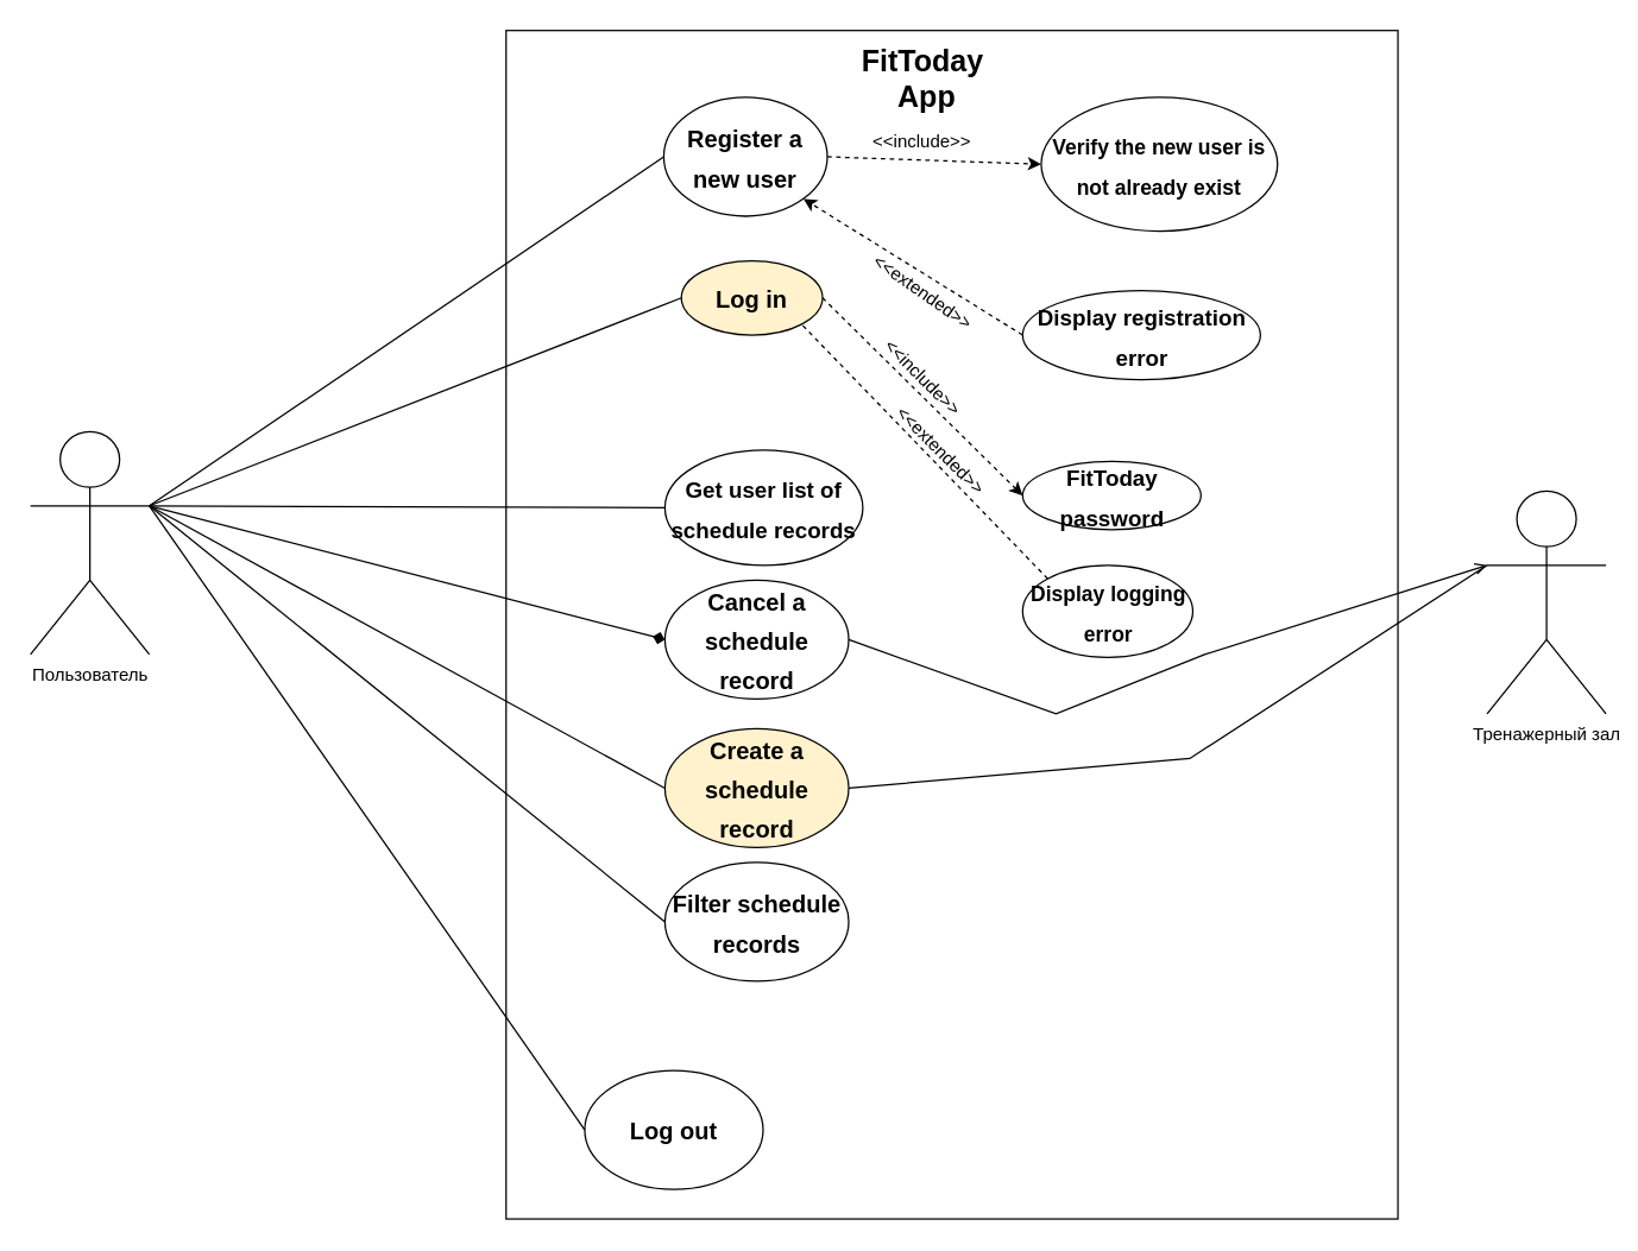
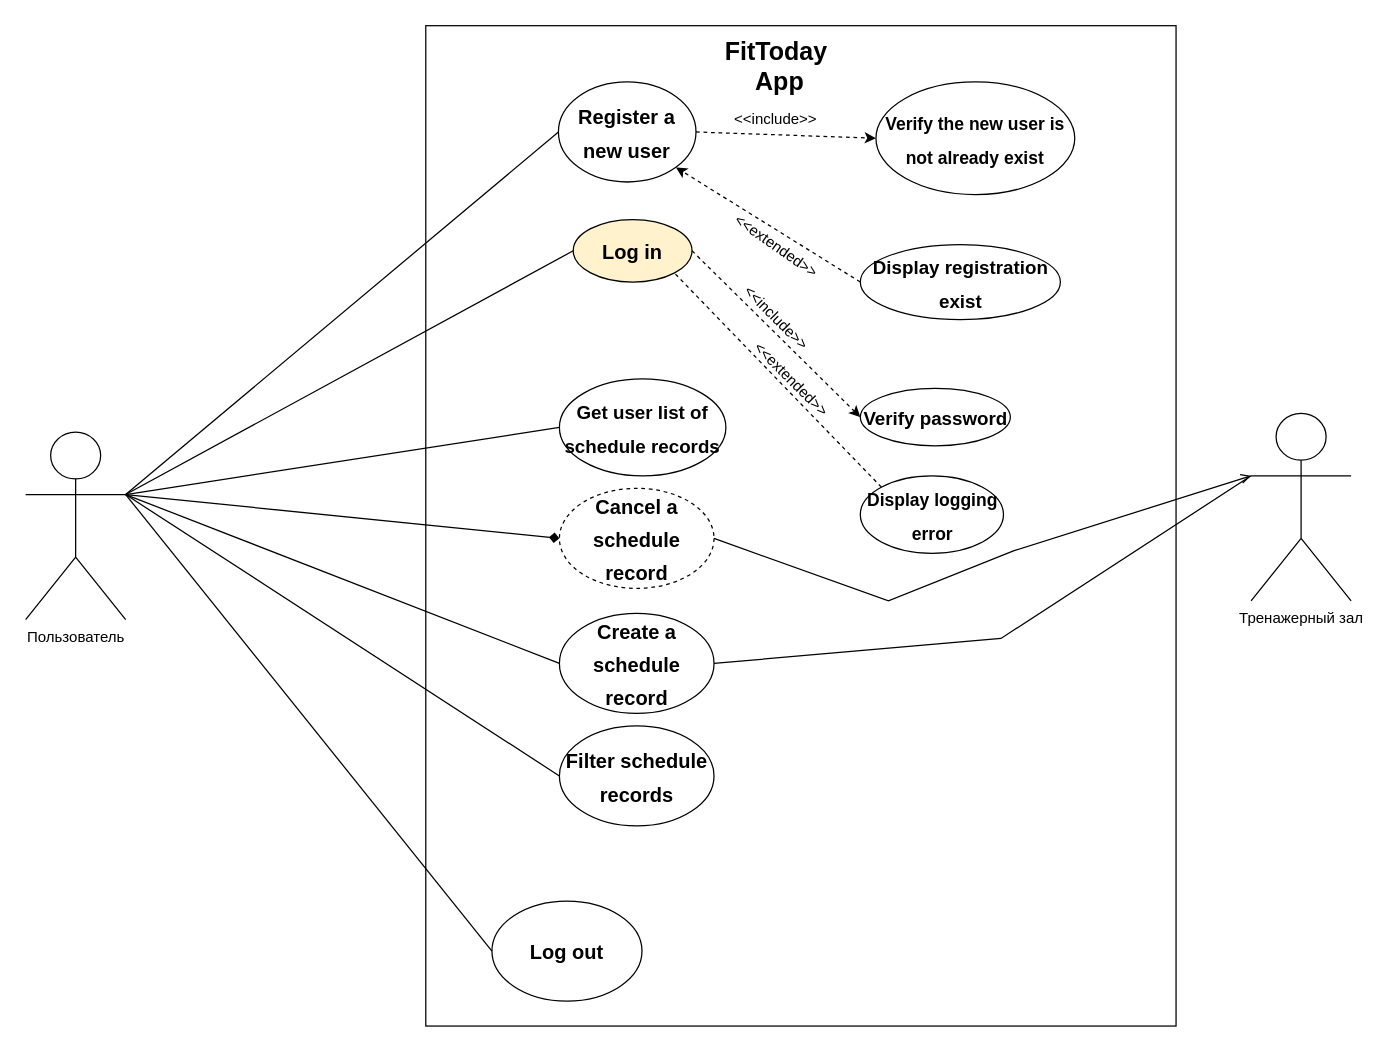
  <mxCell id="0" />
  <mxCell id="1" parent="0" />
  <mxCell id="2" value="Тренажерный зал" style="shape=umlActor;verticalLabelPosition=bottom;verticalAlign=top;html=1;outlineConnect=0;" parent="1" vertex="1"><mxGeometry x="1000" y="330" width="80" height="150" as="geometry" /></mxCell>
  <mxCell id="3" value="" style="group" parent="1" connectable="0" vertex="1"><mxGeometry x="320" y="20" width="600" height="800" as="geometry" /></mxCell>
  <mxCell id="4" value="" style="rounded=0;whiteSpace=wrap;html=1;" parent="3" vertex="1"><mxGeometry x="20" width="600" height="800" as="geometry" /></mxCell>
  <mxCell id="5" value="&lt;span style=&quot;font-size: 20px;&quot;&gt;&lt;b&gt;FitToday&lt;/b&gt;&lt;/span&gt;&lt;div&gt;&lt;div&gt;&lt;div style=&quot;font-size: 20px;&quot;&gt;&lt;font style=&quot;font-size: 20px;&quot;&gt;&lt;b&gt;&amp;nbsp;App&lt;/b&gt;&lt;/font&gt;&lt;/div&gt;&lt;/div&gt;&lt;/div&gt;" style="text;html=1;align=center;verticalAlign=middle;whiteSpace=wrap;rounded=0;" parent="3" vertex="1"><mxGeometry x="232.5" y="3.792" width="135" height="56.879" as="geometry" /></mxCell>
  <mxCell id="6" value="&lt;font style=&quot;font-size: 16px;&quot;&gt;Register a new user&lt;/font&gt;" style="ellipse;whiteSpace=wrap;html=1;fontSize=22;fontStyle=1" parent="3" vertex="1"><mxGeometry x="126.09" y="45" width="110" height="80" as="geometry" /></mxCell>
  <mxCell id="7" value="&lt;font style=&quot;font-size: 16px;&quot;&gt;Log in&lt;/font&gt;" style="ellipse;whiteSpace=wrap;html=1;fontSize=22;fontStyle=1;fillColor=#fff2cc;" parent="3" vertex="1"><mxGeometry x="137.91" y="155" width="95" height="50" as="geometry" /></mxCell>
  <mxCell id="8" value="&lt;font style=&quot;font-size: 16px;&quot;&gt;Log out&lt;/font&gt;" style="ellipse;whiteSpace=wrap;html=1;fontSize=22;fontStyle=1" parent="3" vertex="1"><mxGeometry x="72.91" y="700" width="120" height="80" as="geometry" /></mxCell>
  <mxCell id="9" style="edgeStyle=orthogonalEdgeStyle;rounded=0;orthogonalLoop=1;jettySize=auto;html=1;exitX=0.5;exitY=1;exitDx=0;exitDy=0;" parent="3" source="8" target="8" edge="1"><mxGeometry relative="1" as="geometry" /></mxCell>
  <mxCell id="10" value="&lt;font style=&quot;font-size: 14px;&quot;&gt;Verify the new user is not already exist&lt;/font&gt;" style="ellipse;whiteSpace=wrap;html=1;fontSize=22;fontStyle=1" parent="3" vertex="1"><mxGeometry x="380.0" y="45" width="159" height="90" as="geometry" /></mxCell>
- <mxCell id="11" value="&lt;font style=&quot;font-size: 15px;&quot;&gt;Display registration error&lt;/font&gt;" style="ellipse;whiteSpace=wrap;html=1;fontSize=22;fontStyle=1" parent="3" vertex="1"><mxGeometry x="367.5" y="175" width="160" height="60" as="geometry" /></mxCell>
- <mxCell id="12" value="&lt;font style=&quot;font-size: 15px;&quot;&gt;FitToday password&lt;/font&gt;" style="ellipse;whiteSpace=wrap;html=1;fontSize=22;fontStyle=1" parent="3" vertex="1"><mxGeometry x="367.5" y="290" width="120" height="46" as="geometry" /></mxCell>
+ <mxCell id="11" value="&lt;font style=&quot;font-size: 15px;&quot;&gt;Display registration exist&lt;/font&gt;" style="ellipse;whiteSpace=wrap;html=1;fontSize=22;fontStyle=1" parent="3" vertex="1"><mxGeometry x="367.5" y="175" width="160" height="60" as="geometry" /></mxCell>
+ <mxCell id="12" value="&lt;font style=&quot;font-size: 15px;&quot;&gt;Verify password&lt;/font&gt;" style="ellipse;whiteSpace=wrap;html=1;fontSize=22;fontStyle=1" parent="3" vertex="1"><mxGeometry x="367.5" y="290" width="120" height="46" as="geometry" /></mxCell>
  <mxCell id="13" value="&lt;font style=&quot;font-size: 14px;&quot;&gt;Display logging error&lt;/font&gt;" style="ellipse;whiteSpace=wrap;html=1;fontSize=22;fontStyle=1" parent="3" vertex="1"><mxGeometry x="367.5" y="360" width="114.5" height="62" as="geometry" /></mxCell>
  <mxCell id="14" value="" style="endArrow=classic;html=1;rounded=0;entryX=0;entryY=0.5;entryDx=0;entryDy=0;exitX=1;exitY=0.5;exitDx=0;exitDy=0;dashed=1;" parent="3" source="6" target="10" edge="1"><mxGeometry width="50" height="50" relative="1" as="geometry"><mxPoint x="404.73" y="255" as="sourcePoint" /><mxPoint x="454.73" y="205" as="targetPoint" /></mxGeometry></mxCell>
  <mxCell id="15" value="&amp;lt;&amp;lt;include&amp;gt;&amp;gt;" style="text;whiteSpace=wrap;html=1;rotation=0;" parent="3" vertex="1"><mxGeometry x="265" y="60.67" width="70" height="30" as="geometry" /></mxCell>
  <mxCell id="16" value="" style="endArrow=classic;html=1;rounded=0;exitX=1;exitY=0.5;exitDx=0;exitDy=0;entryX=0;entryY=0.5;entryDx=0;entryDy=0;dashed=1;" parent="3" source="7" target="12" edge="1"><mxGeometry width="50" height="50" relative="1" as="geometry"><mxPoint x="324.73" y="65" as="sourcePoint" /><mxPoint x="374.73" y="15" as="targetPoint" /></mxGeometry></mxCell>
  <mxCell id="17" value="&amp;lt;&amp;lt;include&amp;gt;&amp;gt;" style="text;whiteSpace=wrap;html=1;rotation=45;" parent="3" vertex="1"><mxGeometry x="265.0" y="220" width="70" height="30" as="geometry" /></mxCell>
  <mxCell id="18" value="" style="endArrow=none;html=1;rounded=0;entryX=1;entryY=1;entryDx=0;entryDy=0;exitX=0;exitY=0;exitDx=0;exitDy=0;dashed=1;" parent="3" source="13" target="7" edge="1"><mxGeometry width="50" height="50" relative="1" as="geometry"><mxPoint x="324.73" y="235" as="sourcePoint" /><mxPoint x="374.73" y="185" as="targetPoint" /></mxGeometry></mxCell>
  <mxCell id="19" value="&amp;lt;&amp;lt;extended&amp;gt;&amp;gt;" style="text;whiteSpace=wrap;html=1;rotation=45;" parent="3" vertex="1"><mxGeometry x="272.91" y="265" width="70" height="30" as="geometry" /></mxCell>
  <mxCell id="20" value="" style="endArrow=classic;html=1;rounded=0;entryX=1;entryY=1;entryDx=0;entryDy=0;exitX=0;exitY=0.5;exitDx=0;exitDy=0;dashed=1;" parent="3" source="11" target="6" edge="1"><mxGeometry width="50" height="50" relative="1" as="geometry"><mxPoint x="324.73" y="235" as="sourcePoint" /><mxPoint x="374.73" y="185" as="targetPoint" /></mxGeometry></mxCell>
  <mxCell id="21" value="&amp;lt;&amp;lt;extended&amp;gt;&amp;gt;" style="text;whiteSpace=wrap;html=1;rotation=35;" parent="3" vertex="1"><mxGeometry x="260.91" y="159" width="70" height="30" as="geometry" /></mxCell>
- <mxCell id="22" value="&lt;font style=&quot;font-size: 16px;&quot;&gt;Create a schedule record&lt;/font&gt;" style="ellipse;whiteSpace=wrap;html=1;fontSize=22;fontStyle=1;fillColor=#fff2cc;" parent="3" vertex="1"><mxGeometry x="126.87" y="470" width="123.64" height="80" as="geometry" /></mxCell>
- <mxCell id="23" value="&lt;font style=&quot;font-size: 16px;&quot;&gt;Cancel a schedule record&lt;/font&gt;" style="ellipse;whiteSpace=wrap;html=1;fontSize=22;fontStyle=1" parent="3" vertex="1"><mxGeometry x="126.87" y="370" width="123.64" height="80" as="geometry" /></mxCell>
+ <mxCell id="22" value="&lt;font style=&quot;font-size: 16px;&quot;&gt;Create a schedule record&lt;/font&gt;" style="ellipse;whiteSpace=wrap;html=1;fontSize=22;fontStyle=1" parent="3" vertex="1"><mxGeometry x="126.87" y="470" width="123.64" height="80" as="geometry" /></mxCell>
+ <mxCell id="23" value="&lt;font style=&quot;font-size: 16px;&quot;&gt;Cancel a schedule record&lt;/font&gt;" style="ellipse;whiteSpace=wrap;html=1;fontSize=22;fontStyle=1;dashed=1;" parent="3" vertex="1"><mxGeometry x="126.87" y="370" width="123.64" height="80" as="geometry" /></mxCell>
  <mxCell id="24" value="&lt;font style=&quot;font-size: 15px;&quot;&gt;Get user list of schedule records&lt;/font&gt;" style="ellipse;whiteSpace=wrap;html=1;fontSize=22;fontStyle=1" parent="3" vertex="1"><mxGeometry x="126.87" y="282.5" width="133.13" height="77.5" as="geometry" /></mxCell>
  <mxCell id="25" value="&lt;font style=&quot;font-size: 16px;&quot;&gt;Filter schedule records&lt;/font&gt;" style="ellipse;whiteSpace=wrap;html=1;fontSize=22;fontStyle=1" vertex="1" parent="3"><mxGeometry x="126.87" y="560" width="123.64" height="80" as="geometry" /></mxCell>
- <mxCell id="26" value="Пользователь&lt;div&gt;&lt;br&gt;&lt;/div&gt;" style="shape=umlActor;verticalLabelPosition=bottom;verticalAlign=top;html=1;outlineConnect=0;" parent="1" vertex="1"><mxGeometry x="20" y="290" width="80" height="150" as="geometry" /></mxCell>
+ <mxCell id="26" value="Пользователь&lt;div&gt;&lt;br&gt;&lt;/div&gt;" style="shape=umlActor;verticalLabelPosition=bottom;verticalAlign=top;html=1;outlineConnect=0;" parent="1" vertex="1"><mxGeometry x="20" y="345" width="80" height="150" as="geometry" /></mxCell>
  <mxCell id="27" value="" style="endArrow=none;html=1;rounded=0;entryX=0;entryY=0.5;entryDx=0;entryDy=0;exitX=1;exitY=0.333;exitDx=0;exitDy=0;exitPerimeter=0;" parent="1" source="26" target="7" edge="1"><mxGeometry width="50" height="50" relative="1" as="geometry"><mxPoint x="330" y="484.67" as="sourcePoint" /><mxPoint x="380" y="434.67" as="targetPoint" /></mxGeometry></mxCell>
  <mxCell id="28" value="" style="endArrow=none;html=1;rounded=0;exitX=1;exitY=0.333;exitDx=0;exitDy=0;exitPerimeter=0;entryX=0;entryY=0.5;entryDx=0;entryDy=0;" parent="1" source="26" target="8" edge="1"><mxGeometry width="50" height="50" relative="1" as="geometry"><mxPoint x="500" y="594.67" as="sourcePoint" /><mxPoint x="550" y="544.67" as="targetPoint" /></mxGeometry></mxCell>
  <mxCell id="29" value="" style="endArrow=none;html=1;rounded=0;entryX=0;entryY=0.5;entryDx=0;entryDy=0;exitX=1;exitY=0.333;exitDx=0;exitDy=0;exitPerimeter=0;" parent="1" source="26" target="6" edge="1"><mxGeometry width="50" height="50" relative="1" as="geometry"><mxPoint x="100" y="590" as="sourcePoint" /><mxPoint x="570" y="294.67" as="targetPoint" /></mxGeometry></mxCell>
  <mxCell id="30" value="" style="endArrow=none;html=1;rounded=0;exitX=1;exitY=0.5;exitDx=0;exitDy=0;entryX=0;entryY=0.333;entryDx=0;entryDy=0;entryPerimeter=0;" parent="1" source="22" target="2" edge="1"><mxGeometry width="50" height="50" relative="1" as="geometry"><mxPoint x="595" y="570" as="sourcePoint" /><mxPoint x="1010" y="390" as="targetPoint" /><Array as="points"><mxPoint x="800" y="510" /></Array></mxGeometry></mxCell>
  <mxCell id="31" value="" style="endArrow=open;html=1;rounded=0;exitX=1;exitY=0.5;exitDx=0;exitDy=0;entryX=0;entryY=0.333;entryDx=0;entryDy=0;entryPerimeter=0;" parent="1" source="23" target="2" edge="1"><mxGeometry width="50" height="50" relative="1" as="geometry"><mxPoint x="595" y="660" as="sourcePoint" /><mxPoint x="1010" y="390" as="targetPoint" /><Array as="points"><mxPoint x="710" y="480" /><mxPoint x="810" y="440" /></Array></mxGeometry></mxCell>
  <mxCell id="32" value="" style="endArrow=none;html=1;rounded=0;exitX=1;exitY=0.333;exitDx=0;exitDy=0;exitPerimeter=0;entryX=0;entryY=0.5;entryDx=0;entryDy=0;" parent="1" source="26" target="22" edge="1"><mxGeometry width="50" height="50" relative="1" as="geometry"><mxPoint x="110" y="350" as="sourcePoint" /><mxPoint x="471" y="570" as="targetPoint" /></mxGeometry></mxCell>
  <mxCell id="33" value="" style="endArrow=diamond;html=1;rounded=0;exitX=1;exitY=0.333;exitDx=0;exitDy=0;exitPerimeter=0;entryX=0;entryY=0.5;entryDx=0;entryDy=0;" parent="1" source="26" target="23" edge="1"><mxGeometry width="50" height="50" relative="1" as="geometry"><mxPoint x="110" y="350" as="sourcePoint" /><mxPoint x="471" y="660" as="targetPoint" /></mxGeometry></mxCell>
  <mxCell id="34" value="" style="endArrow=none;html=1;rounded=0;entryX=0;entryY=0.5;entryDx=0;entryDy=0;exitX=1;exitY=0.333;exitDx=0;exitDy=0;exitPerimeter=0;" edge="1" parent="1" source="26" target="24"><mxGeometry width="50" height="50" relative="1" as="geometry"><mxPoint x="110" y="350" as="sourcePoint" /><mxPoint x="456" y="105" as="targetPoint" /></mxGeometry></mxCell>
  <mxCell id="35" value="" style="endArrow=none;html=1;rounded=0;exitX=1;exitY=0.333;exitDx=0;exitDy=0;exitPerimeter=0;entryX=0;entryY=0.5;entryDx=0;entryDy=0;" edge="1" parent="1" source="26" target="25"><mxGeometry width="50" height="50" relative="1" as="geometry"><mxPoint x="110" y="350" as="sourcePoint" /><mxPoint x="468" y="765" as="targetPoint" /></mxGeometry></mxCell>
